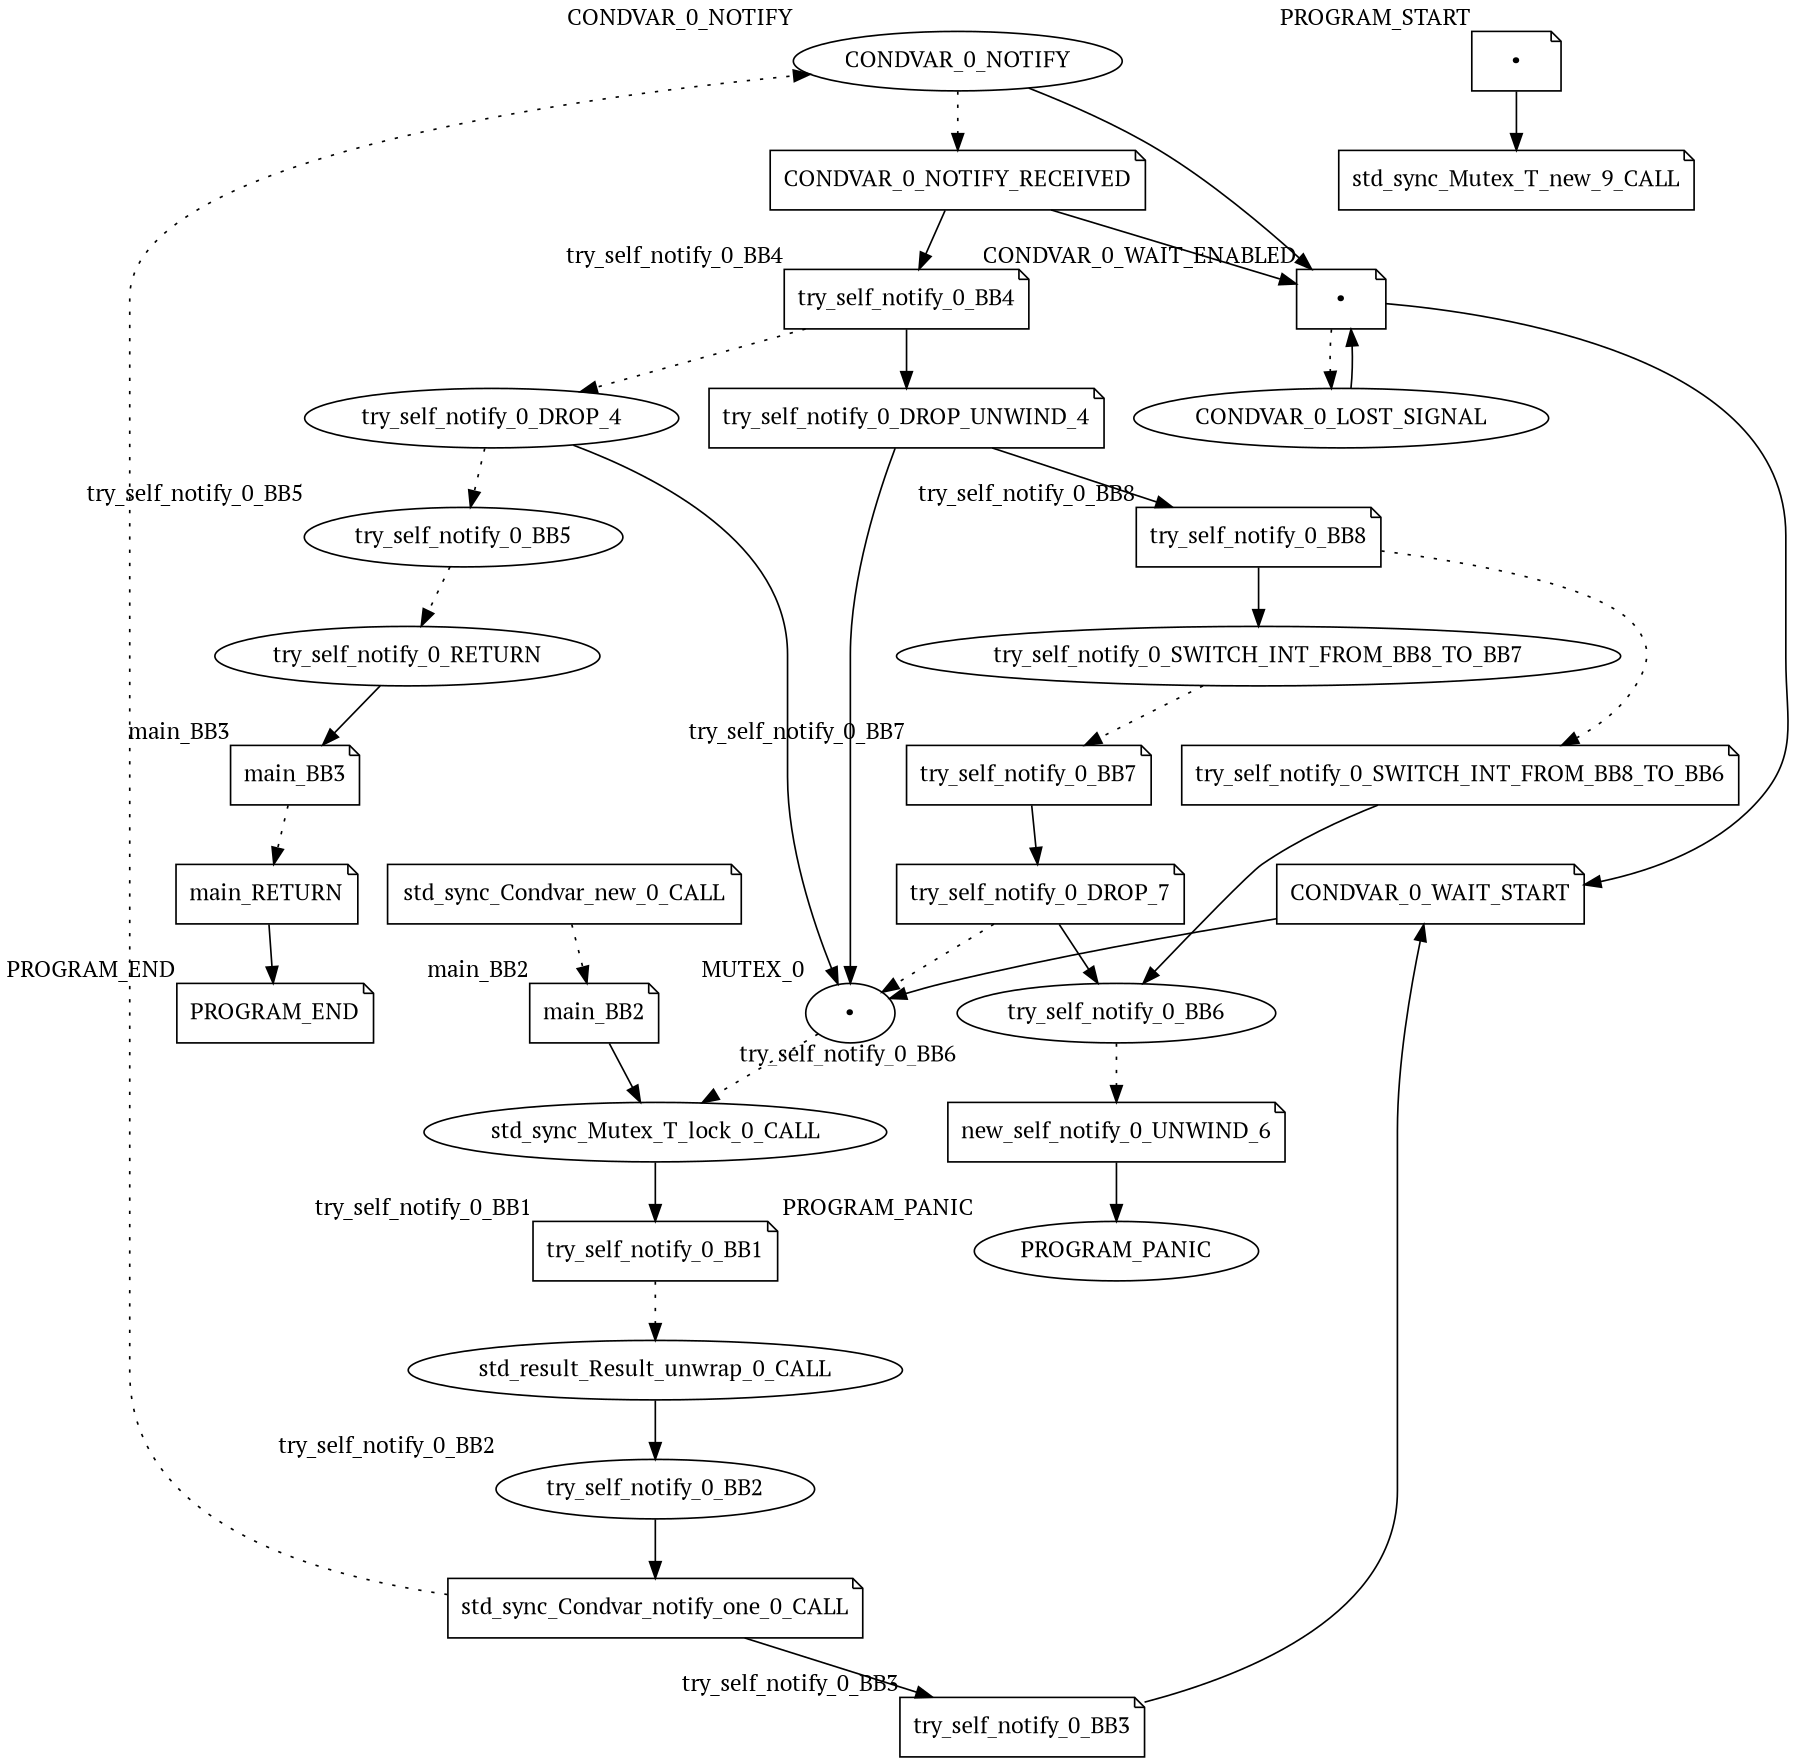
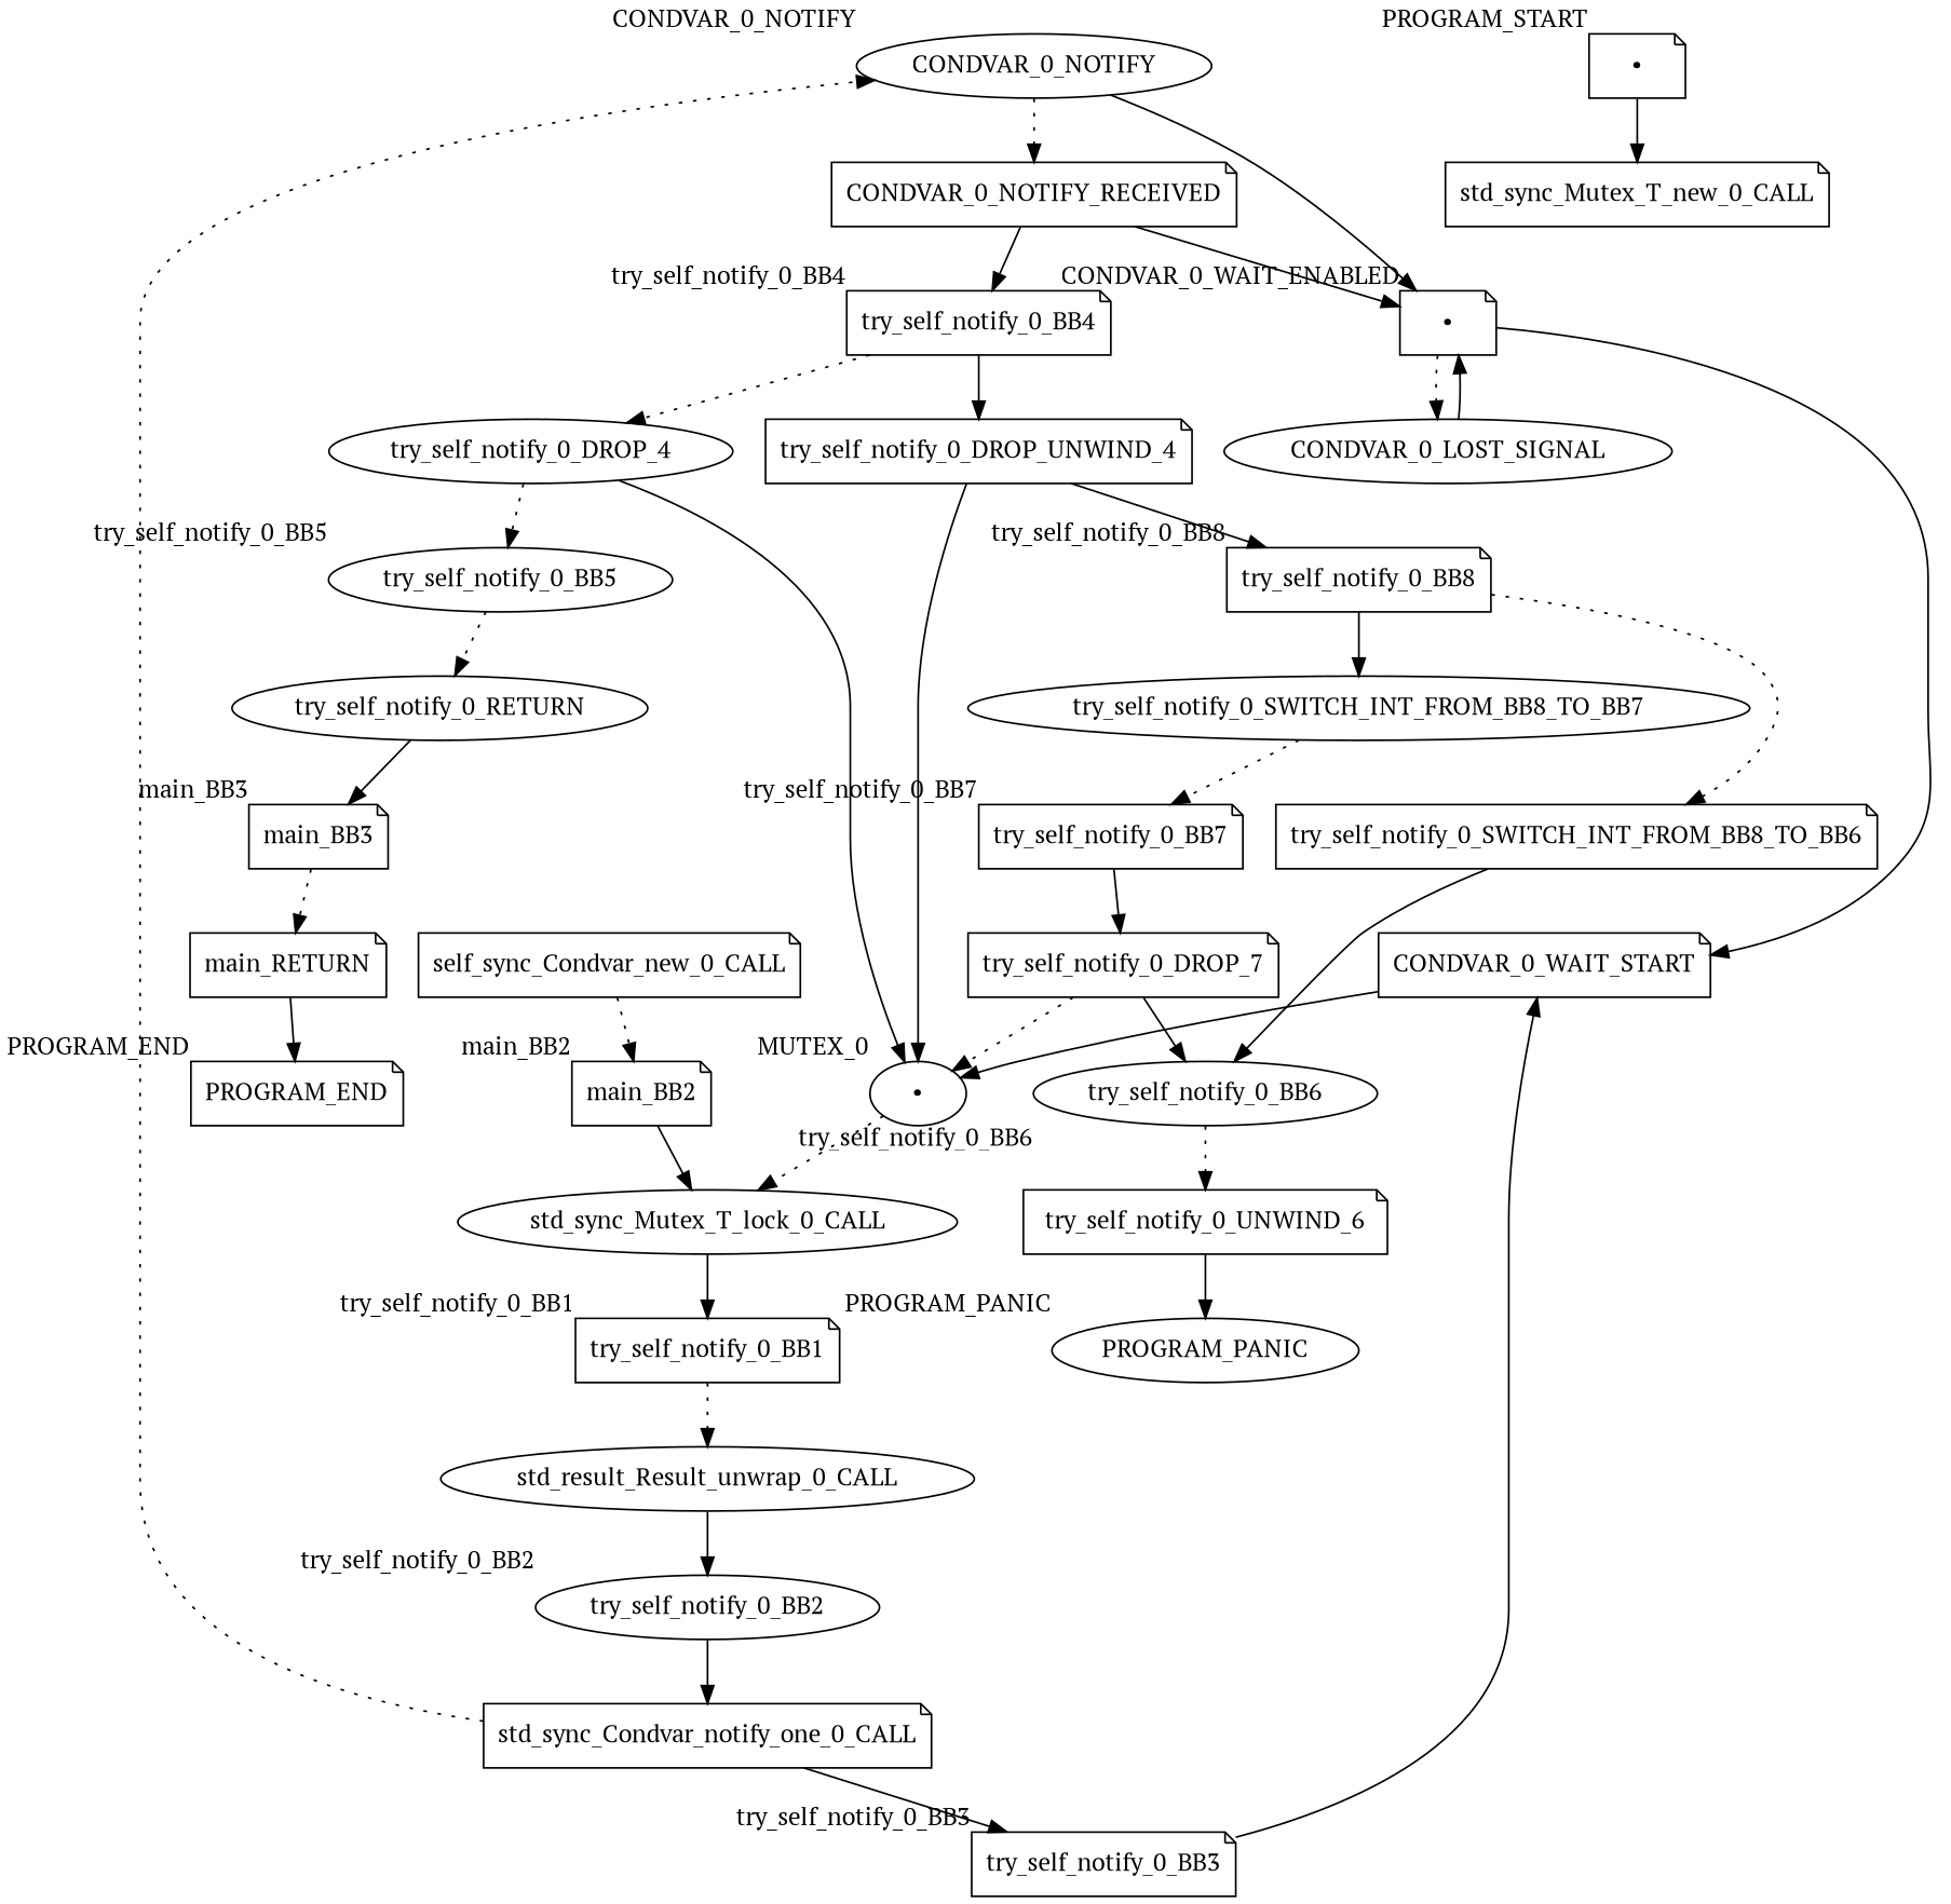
  digraph {
    fontname="PT Serif"
    node [fontname="PT Serif" shape=note]
    edge [fontname="PT Serif" style=solid]
    CONDVAR_0_NOTIFY [shape=ellipse xlabel=CONDVAR_0_NOTIFY]
    n2 [label=CONDVAR_0_NOTIFY_RECEIVED]
    n3 [label="•" xlabel=CONDVAR_0_WAIT_ENABLED]
    n4 [label=CONDVAR_0_LOST_SIGNAL shape=ellipse]
    try_self_notify_0_BB4 [xlabel=try_self_notify_0_BB4]
    n6 [label=CONDVAR_0_WAIT_START]
    n7 [label="•" shape=ellipse xlabel=MUTEX_0]
    n8 [label=std_sync_Mutex_T_lock_0_CALL shape=ellipse]
    try_self_notify_0_BB1 [xlabel=try_self_notify_0_BB1]
    PROGRAM_END [xlabel=PROGRAM_END]
    PROGRAM_PANIC [shape=ellipse xlabel=PROGRAM_PANIC]
    n12 [label="•" xlabel=PROGRAM_START]
-   n13 [label=std_sync_Mutex_T_new_9_CALL]
-   n14 [label=std_sync_Condvar_new_0_CALL]
+   n13 [label=std_sync_Mutex_T_new_0_CALL]
+   n14 [label=self_sync_Condvar_new_0_CALL]
    main_BB2 [xlabel=main_BB2]
    main_BB3 [xlabel=main_BB3]
    n17 [label=main_RETURN]
    n18 [label=std_result_Result_unwrap_0_CALL shape=ellipse]
    try_self_notify_0_BB2 [shape=ellipse xlabel=try_self_notify_0_BB2]
    n20 [label=std_sync_Condvar_notify_one_0_CALL]
    try_self_notify_0_BB3 [xlabel=try_self_notify_0_BB3]
    n22 [label=try_self_notify_0_DROP_4 shape=ellipse]
    n23 [label=try_self_notify_0_DROP_UNWIND_4]
    try_self_notify_0_BB5 [shape=ellipse xlabel=try_self_notify_0_BB5]
    try_self_notify_0_BB8 [xlabel=try_self_notify_0_BB8]
    n26 [label=try_self_notify_0_RETURN shape=ellipse]
    try_self_notify_0_BB6 [shape=ellipse xlabel=try_self_notify_0_BB6]
-   n28 [label=new_self_notify_0_UNWIND_6]
+   n28 [label=try_self_notify_0_UNWIND_6]
    try_self_notify_0_BB7 [xlabel=try_self_notify_0_BB7]
    n30 [label=try_self_notify_0_DROP_7]
    n31 [label=try_self_notify_0_SWITCH_INT_FROM_BB8_TO_BB6]
    n32 [label=try_self_notify_0_SWITCH_INT_FROM_BB8_TO_BB7 shape=ellipse]
    CONDVAR_0_NOTIFY -> n2 [style=dotted]
    CONDVAR_0_NOTIFY -> n3
    n2 -> n3
    n2 -> try_self_notify_0_BB4
    n3 -> n4 [style=dotted]
    n3 -> n6
    n4 -> n3
    try_self_notify_0_BB4 -> n22 [style=dotted]
    try_self_notify_0_BB4 -> n23
    n6 -> n7
    n7 -> n8 [style=dotted]
    n8 -> try_self_notify_0_BB1
    try_self_notify_0_BB1 -> n18 [style=dotted]
    n12 -> n13
    n14 -> main_BB2 [style=dotted]
    main_BB2 -> n8
    main_BB3 -> n17 [style=dotted]
    n17 -> PROGRAM_END
    n18 -> try_self_notify_0_BB2
    try_self_notify_0_BB2 -> n20
    n20 -> CONDVAR_0_NOTIFY [style=dotted]
    n20 -> try_self_notify_0_BB3
    try_self_notify_0_BB3 -> n6
    n22 -> n7
    n22 -> try_self_notify_0_BB5 [style=dotted]
    n23 -> n7
    n23 -> try_self_notify_0_BB8
    try_self_notify_0_BB5 -> n26 [style=dotted]
    try_self_notify_0_BB8 -> n31 [style=dotted]
    try_self_notify_0_BB8 -> n32
    n26 -> main_BB3
    try_self_notify_0_BB6 -> n28 [style=dotted]
    n28 -> PROGRAM_PANIC
    try_self_notify_0_BB7 -> n30
    n30 -> n7 [style=dotted]
    n30 -> try_self_notify_0_BB6
    n31 -> try_self_notify_0_BB6
    n32 -> try_self_notify_0_BB7 [style=dotted]
  }
